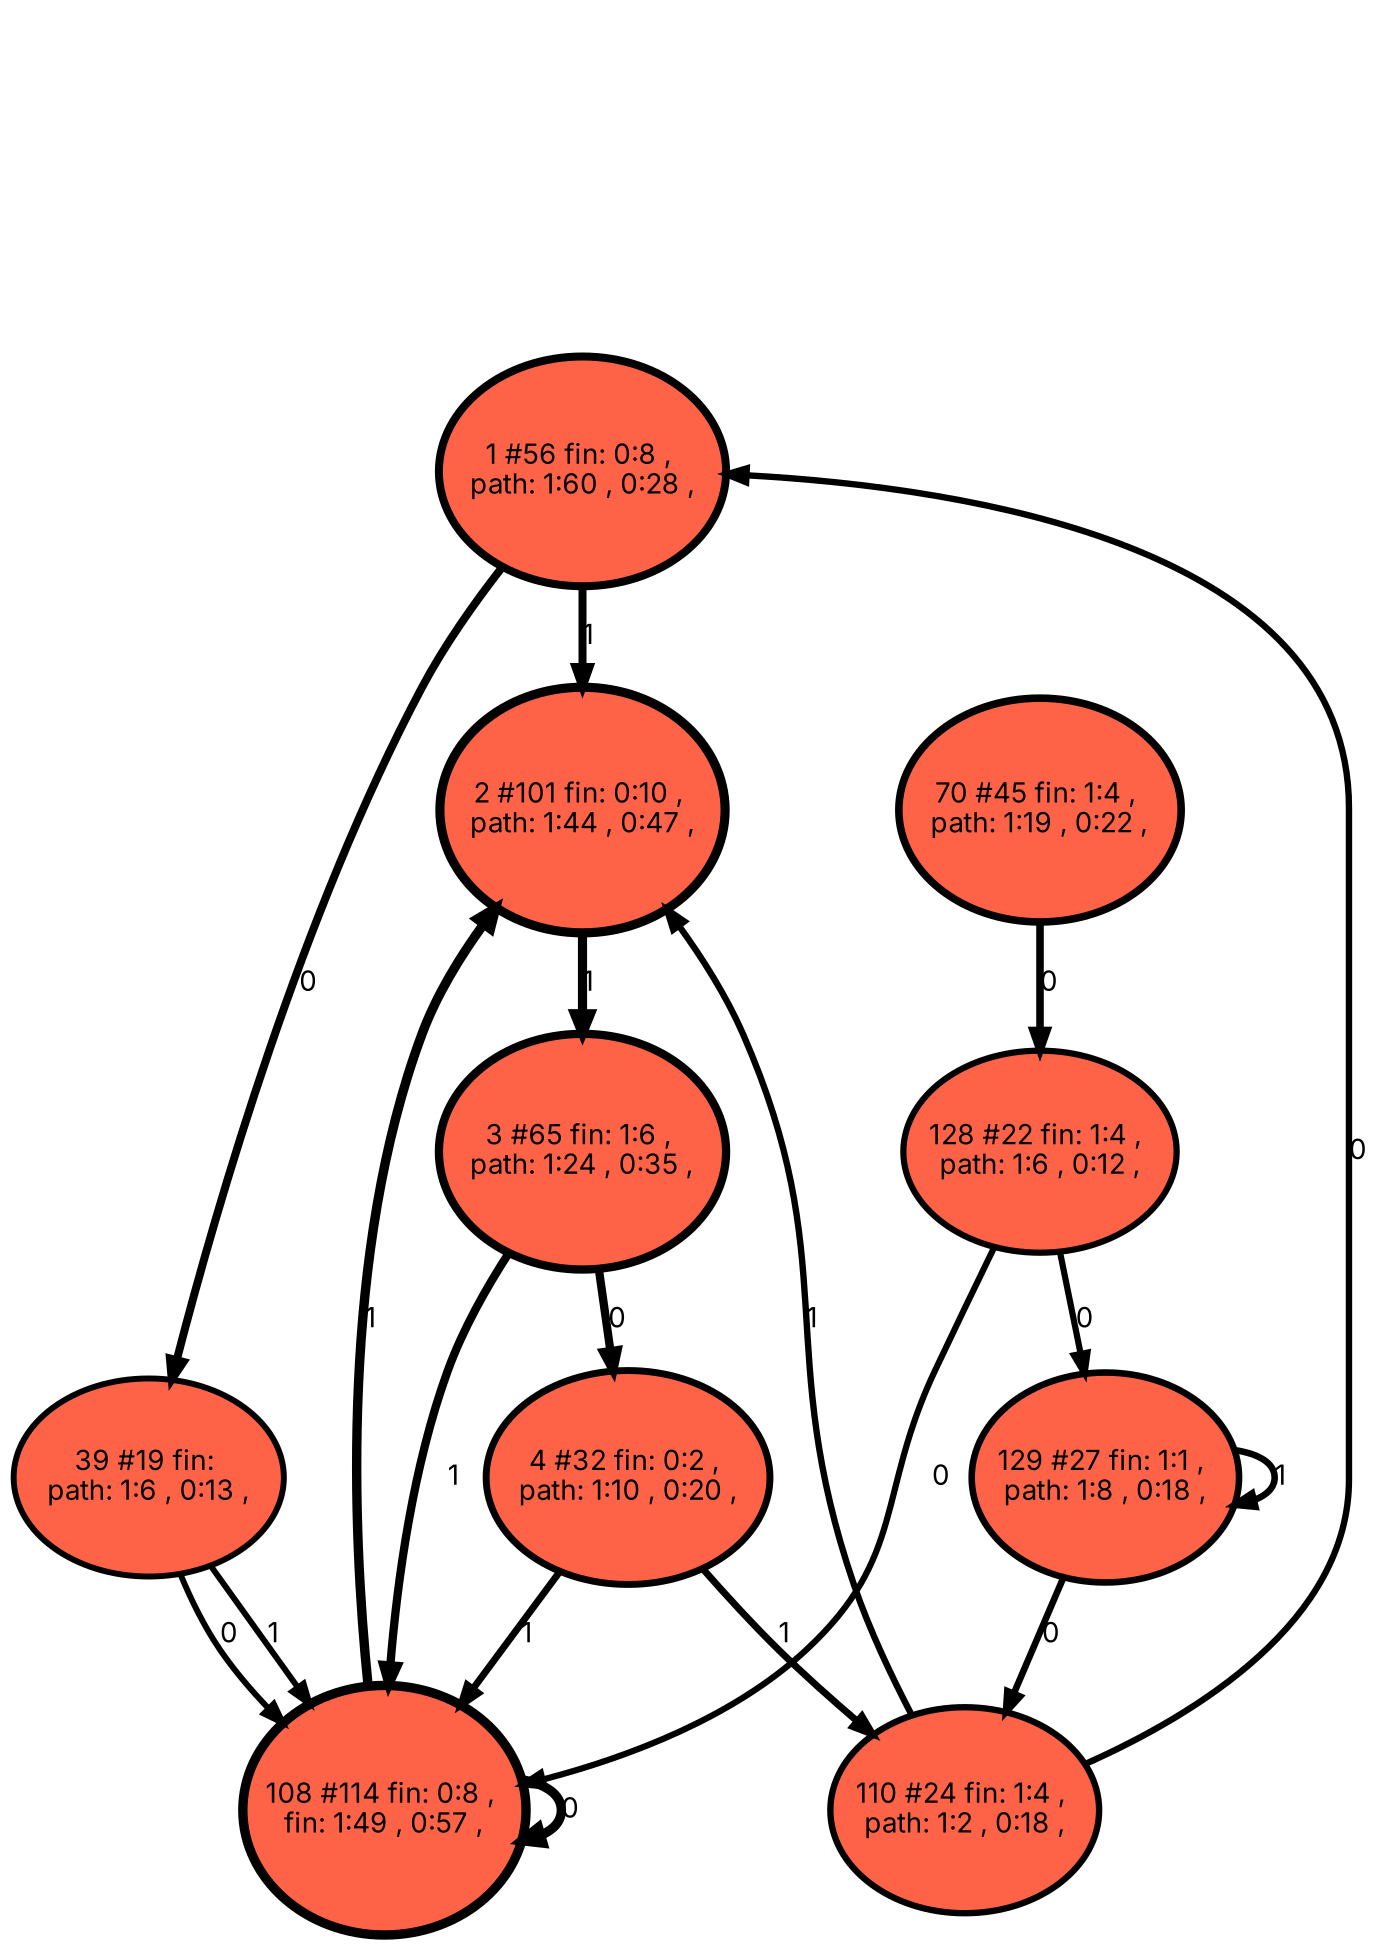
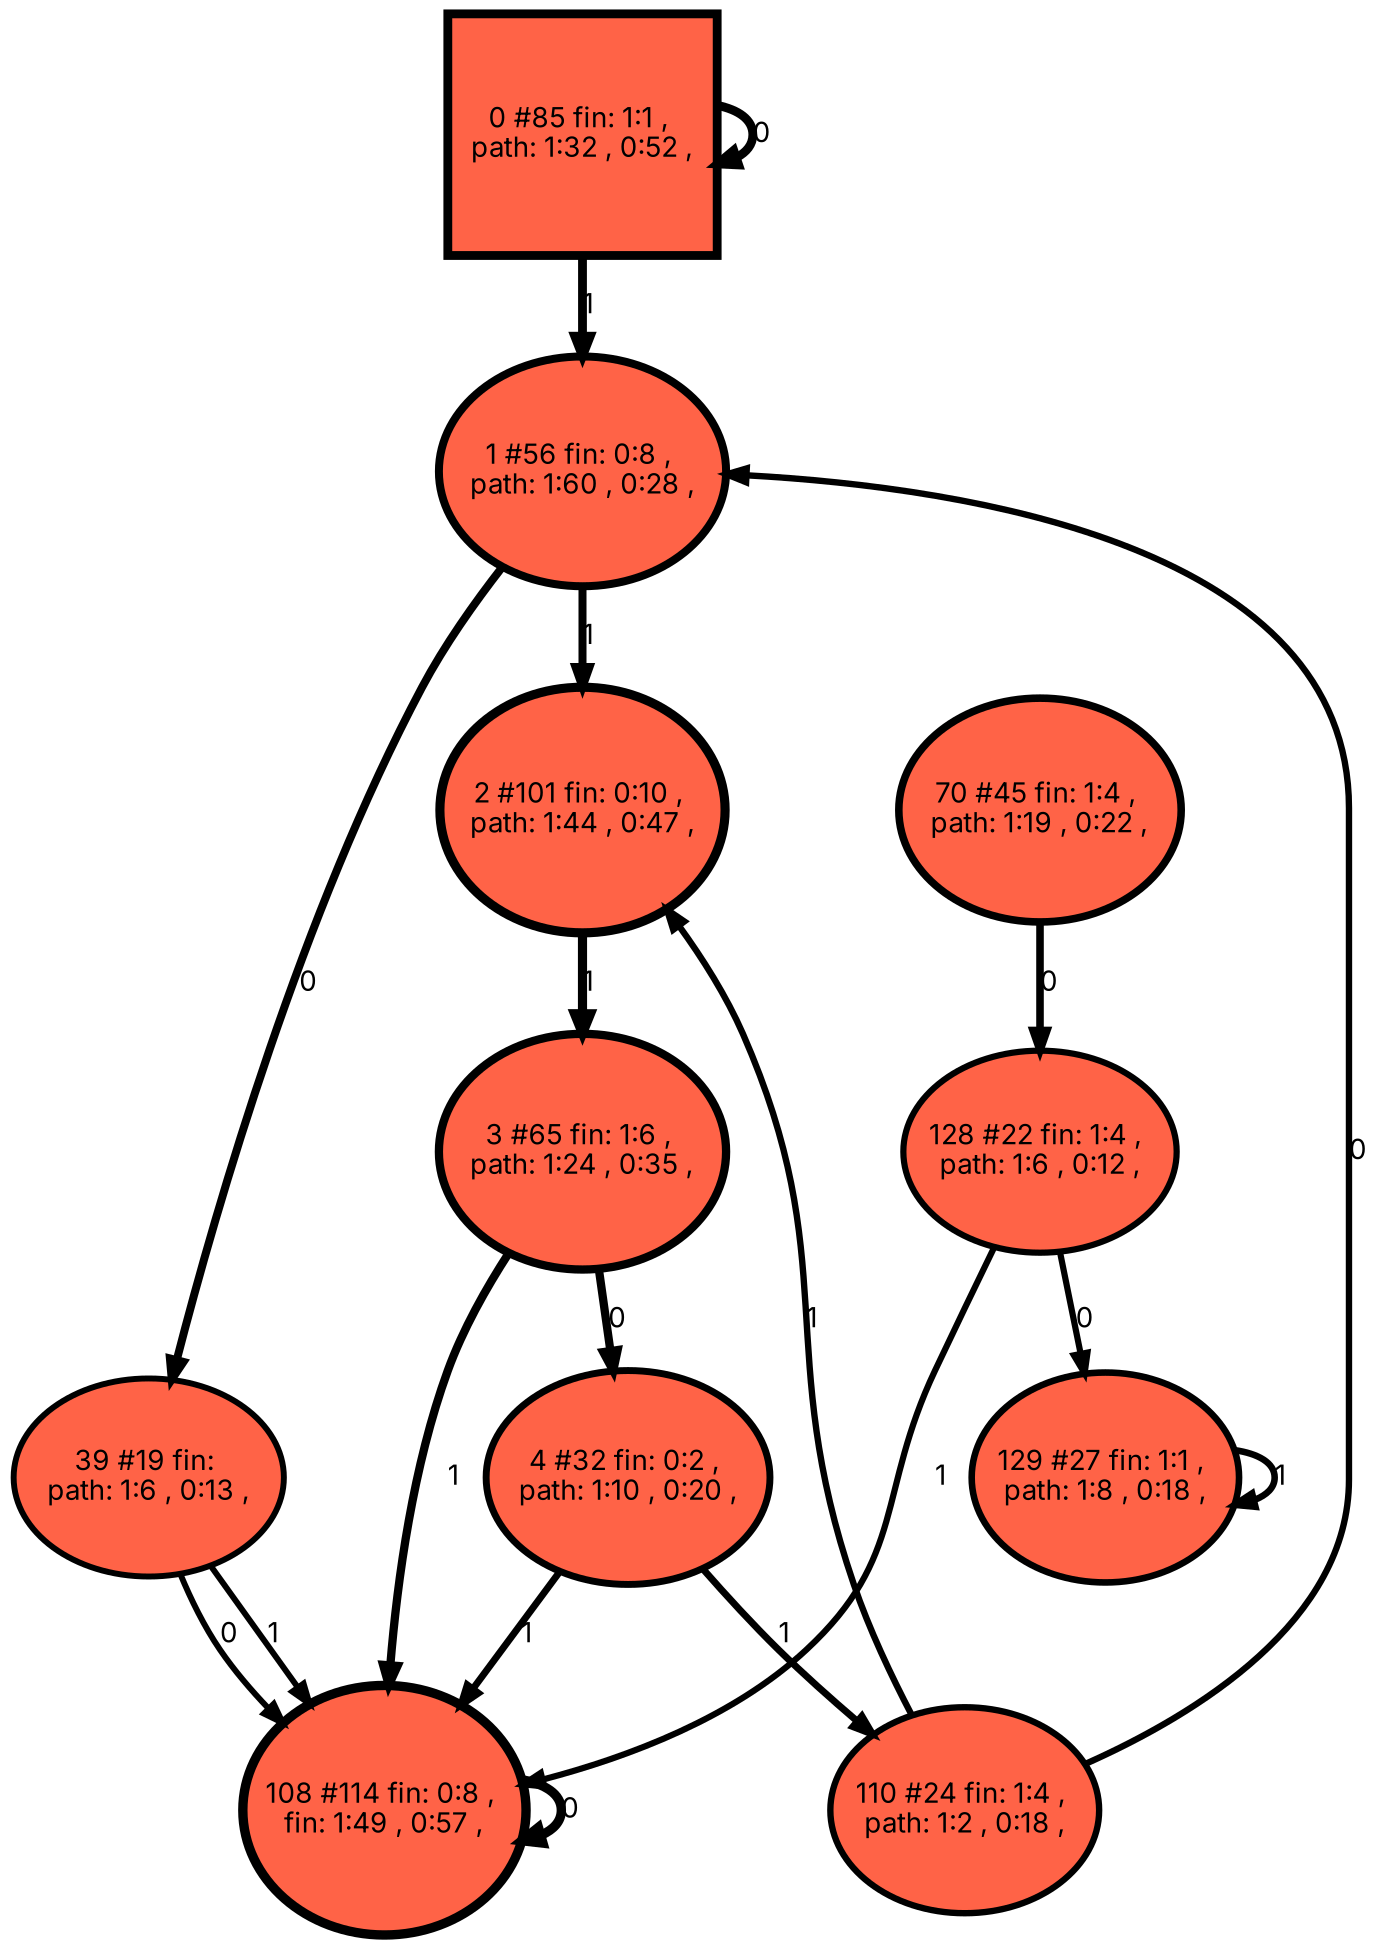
  digraph {
    fontname=Inter
    node [fillcolor=tomato fontname=Inter style=filled]
    edge [fontname=Inter penwidth=4.45435]
+   n1 [height=1.69641 label="0 #85 fin: 1:1 , \n path: 1:32 , 0:52 , " penwidth=4.45435 shape=box width=1.69641]
    n2 [height=1.61801 label="1 #56 fin: 0:8 , \n path: 1:60 , 0:28 , " penwidth=4.04305 width=1.61801]
    n3 [height=1.72722 label="2 #101 fin: 0:10 , \n path: 1:44 , 0:47 , " penwidth=4.62497 width=1.72722]
    n4 [height=1.38523 label="39 #19 fin: \n path: 1:6 , 0:13 , " penwidth=2.99573 width=1.38523]
    n5 [height=1.64667 label="3 #65 fin: 1:6 , \n path: 1:24 , 0:35 , " penwidth=4.18965 width=1.64667]
    n6 [height=1.74832 label="108 #114 fin: 0:8 , \n fin: 1:49 , 0:57 , " penwidth=4.74493 width=1.74832]
    n7 [height=1.5033 label="4 #32 fin: 0:2 , \n path: 1:10 , 0:20 , " penwidth=3.49651 width=1.5033]
    n8 [height=1.57457 label="70 #45 fin: 1:4 , \n path: 1:19 , 0:22 , " penwidth=3.82864 width=1.57457]
    n9 [height=1.41961 label="128 #22 fin: 1:4 , \n path: 1:6 , 0:12 , " penwidth=3.13549 width=1.41961]
    n10 [height=1.43957 label="110 #24 fin: 1:4 , \n path: 1:2 , 0:18 , " penwidth=3.21888 width=1.43957]
    n11 [height=1.46608 label="129 #27 fin: 1:1 , \n path: 1:8 , 0:18 , " penwidth=3.3322 width=1.46608]
+   n1 -> n1 [label="0 "]
+   n1 -> n2 [label="1 "]
    n2 -> n3 [label="1 " penwidth=4.04305]
    n2 -> n4 [label="0 " penwidth=4.04305]
    n3 -> n5 [label="1 " penwidth=4.62497]
    n4 -> n6 [label="1 " penwidth=2.99573]
    n4 -> n6 [label="0 " penwidth=2.99573]
    n5 -> n6 [label="1 " penwidth=4.18965]
    n5 -> n7 [label="0 " penwidth=4.18965]
-   n6 -> n3 [label="1 " penwidth=4.74493]
    n6 -> n6 [label="0 " penwidth=4.74493]
    n7 -> n6 [label="1 " penwidth=3.49651]
    n7 -> n10 [label="1 " penwidth=3.49651]
    n8 -> n9 [label="0 " penwidth=3.82864]
-   n9 -> n6 [label="0 " penwidth=3.13549]
+   n9 -> n6 [label="1 " penwidth=3.13549]
    n9 -> n11 [label="0 " penwidth=3.13549]
    n10 -> n2 [label="0 " penwidth=3.21888]
    n10 -> n3 [label="1 " penwidth=3.21888]
-   n11 -> n10 [label="0 " penwidth=3.3322]
    n11 -> n11 [label="1 " penwidth=3.3322]
  }
